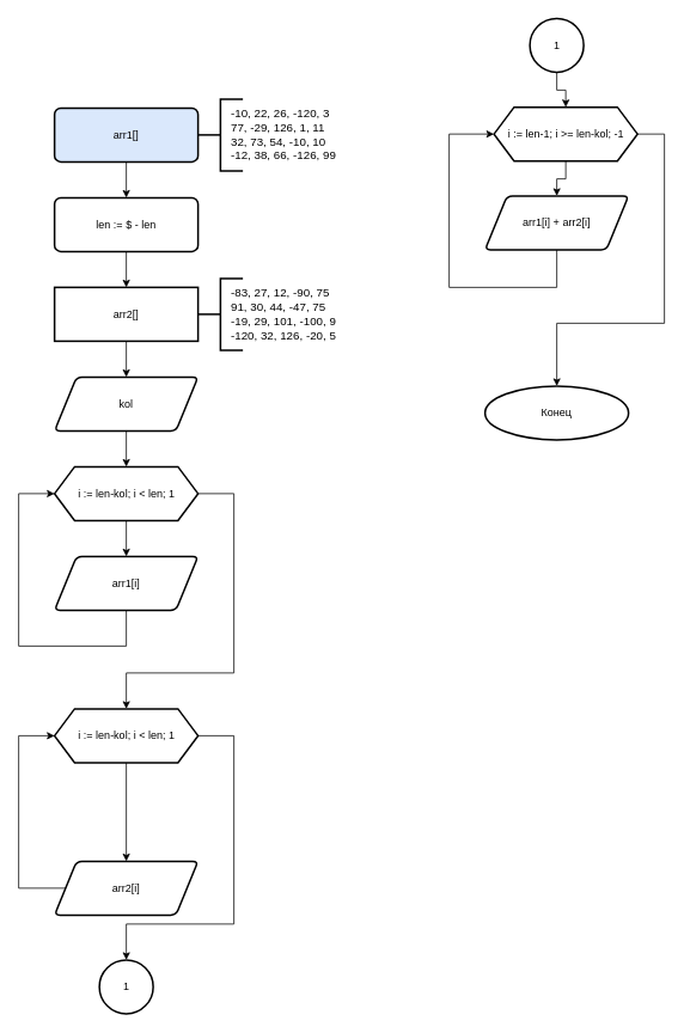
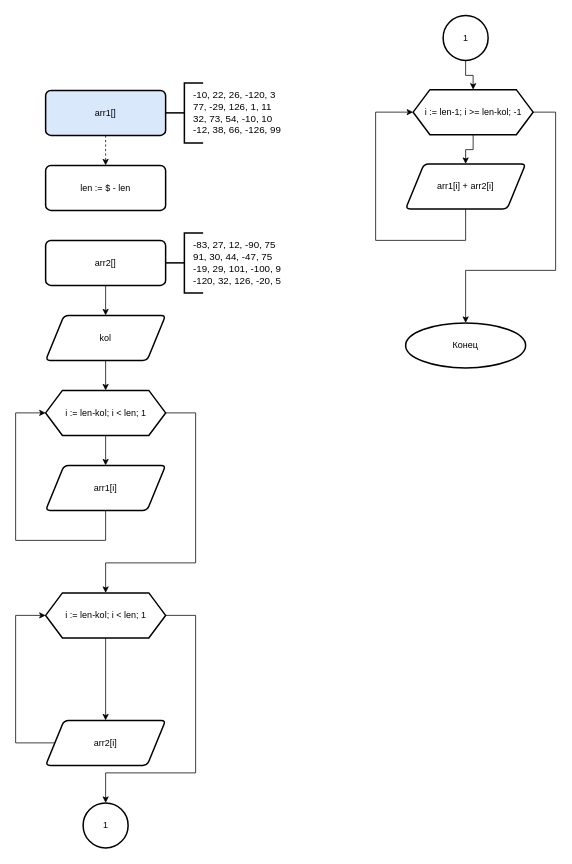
  <mxCell id="0" />
  <mxCell id="1" parent="0" />
  <mxCell id="2" style="edgeStyle=orthogonalEdgeStyle;rounded=0;orthogonalLoop=1;jettySize=auto;html=1;exitX=0.5;exitY=1;exitDx=0;exitDy=0;entryX=0.5;entryY=0;entryDx=0;entryDy=0;" parent="1" source="3" target="14" edge="1"><mxGeometry relative="1" as="geometry" /></mxCell>
  <mxCell id="3" value="kol" style="shape=parallelogram;html=1;strokeWidth=2;perimeter=parallelogramPerimeter;whiteSpace=wrap;rounded=1;arcSize=12;size=0.154;" parent="1" vertex="1"><mxGeometry x="60" y="420" width="160" height="60" as="geometry" /></mxCell>
- <mxCell id="4" style="edgeStyle=orthogonalEdgeStyle;rounded=0;orthogonalLoop=1;jettySize=auto;html=1;exitX=0.5;exitY=1;exitDx=0;exitDy=0;entryX=0.5;entryY=0;entryDx=0;entryDy=0;" parent="1" source="5" target="16" edge="1"><mxGeometry relative="1" as="geometry" /></mxCell>
+ <mxCell id="4" style="edgeStyle=orthogonalEdgeStyle;rounded=0;orthogonalLoop=1;jettySize=auto;html=1;exitX=0.5;exitY=1;exitDx=0;exitDy=0;entryX=0.5;entryY=0;entryDx=0;entryDy=0;dashed=1;" parent="1" source="5" target="16" edge="1"><mxGeometry relative="1" as="geometry" /></mxCell>
  <mxCell id="5" value="arr1[]" style="rounded=1;whiteSpace=wrap;html=1;absoluteArcSize=1;arcSize=14;strokeWidth=2;fillColor=#dae8fc;" parent="1" vertex="1"><mxGeometry x="60" y="120" width="160" height="60" as="geometry" /></mxCell>
  <mxCell id="6" style="edgeStyle=orthogonalEdgeStyle;rounded=0;orthogonalLoop=1;jettySize=auto;html=1;exitX=0.5;exitY=1;exitDx=0;exitDy=0;entryX=0.5;entryY=0;entryDx=0;entryDy=0;" parent="1" source="7" target="3" edge="1"><mxGeometry relative="1" as="geometry" /></mxCell>
- <mxCell id="7" value="arr2[]" style="whiteSpace=wrap;html=1;absoluteArcSize=1;arcSize=14;strokeWidth=2;rounded=0;" parent="1" vertex="1"><mxGeometry x="60" y="320" width="160" height="60" as="geometry" /></mxCell>
+ <mxCell id="7" value="arr2[]" style="rounded=1;whiteSpace=wrap;html=1;absoluteArcSize=1;arcSize=14;strokeWidth=2;" parent="1" vertex="1"><mxGeometry x="60" y="320" width="160" height="60" as="geometry" /></mxCell>
  <mxCell id="8" value="" style="strokeWidth=2;html=1;shape=mxgraph.flowchart.annotation_2;align=left;labelPosition=right;pointerEvents=1;connectable=0;" parent="1" vertex="1"><mxGeometry x="220" y="110" width="50" height="80" as="geometry" /></mxCell>
  <mxCell id="9" value="&lt;span style=&quot;font-family: , &amp;#34;blinkmacsystemfont&amp;#34; , &amp;#34;roboto&amp;#34; , &amp;#34;open sans&amp;#34; , &amp;#34;helvetica neue&amp;#34; , &amp;#34;noto sans armenian&amp;#34; , &amp;#34;noto sans bengali&amp;#34; , &amp;#34;noto sans cherokee&amp;#34; , &amp;#34;noto sans devanagari&amp;#34; , &amp;#34;noto sans ethiopic&amp;#34; , &amp;#34;noto sans georgian&amp;#34; , &amp;#34;noto sans hebrew&amp;#34; , &amp;#34;noto sans kannada&amp;#34; , &amp;#34;noto sans khmer&amp;#34; , &amp;#34;noto sans lao&amp;#34; , &amp;#34;noto sans osmanya&amp;#34; , &amp;#34;noto sans tamil&amp;#34; , &amp;#34;noto sans telugu&amp;#34; , &amp;#34;noto sans thai&amp;#34; , sans-serif ; font-size: 13px ; white-space: normal ; background-color: rgb(255 , 255 , 255)&quot;&gt;-10, 22, 26, -120, 3&lt;/span&gt;&lt;br style=&quot;font-family: , &amp;#34;blinkmacsystemfont&amp;#34; , &amp;#34;roboto&amp;#34; , &amp;#34;open sans&amp;#34; , &amp;#34;helvetica neue&amp;#34; , &amp;#34;noto sans armenian&amp;#34; , &amp;#34;noto sans bengali&amp;#34; , &amp;#34;noto sans cherokee&amp;#34; , &amp;#34;noto sans devanagari&amp;#34; , &amp;#34;noto sans ethiopic&amp;#34; , &amp;#34;noto sans georgian&amp;#34; , &amp;#34;noto sans hebrew&amp;#34; , &amp;#34;noto sans kannada&amp;#34; , &amp;#34;noto sans khmer&amp;#34; , &amp;#34;noto sans lao&amp;#34; , &amp;#34;noto sans osmanya&amp;#34; , &amp;#34;noto sans tamil&amp;#34; , &amp;#34;noto sans telugu&amp;#34; , &amp;#34;noto sans thai&amp;#34; , sans-serif ; font-size: 13px ; white-space: normal ; background-color: rgb(255 , 255 , 255)&quot;&gt;&lt;span style=&quot;font-family: , &amp;#34;blinkmacsystemfont&amp;#34; , &amp;#34;roboto&amp;#34; , &amp;#34;open sans&amp;#34; , &amp;#34;helvetica neue&amp;#34; , &amp;#34;noto sans armenian&amp;#34; , &amp;#34;noto sans bengali&amp;#34; , &amp;#34;noto sans cherokee&amp;#34; , &amp;#34;noto sans devanagari&amp;#34; , &amp;#34;noto sans ethiopic&amp;#34; , &amp;#34;noto sans georgian&amp;#34; , &amp;#34;noto sans hebrew&amp;#34; , &amp;#34;noto sans kannada&amp;#34; , &amp;#34;noto sans khmer&amp;#34; , &amp;#34;noto sans lao&amp;#34; , &amp;#34;noto sans osmanya&amp;#34; , &amp;#34;noto sans tamil&amp;#34; , &amp;#34;noto sans telugu&amp;#34; , &amp;#34;noto sans thai&amp;#34; , sans-serif ; font-size: 13px ; white-space: normal ; background-color: rgb(255 , 255 , 255)&quot;&gt;77, -29, 126, 1, 11&lt;/span&gt;&lt;br style=&quot;font-family: , &amp;#34;blinkmacsystemfont&amp;#34; , &amp;#34;roboto&amp;#34; , &amp;#34;open sans&amp;#34; , &amp;#34;helvetica neue&amp;#34; , &amp;#34;noto sans armenian&amp;#34; , &amp;#34;noto sans bengali&amp;#34; , &amp;#34;noto sans cherokee&amp;#34; , &amp;#34;noto sans devanagari&amp;#34; , &amp;#34;noto sans ethiopic&amp;#34; , &amp;#34;noto sans georgian&amp;#34; , &amp;#34;noto sans hebrew&amp;#34; , &amp;#34;noto sans kannada&amp;#34; , &amp;#34;noto sans khmer&amp;#34; , &amp;#34;noto sans lao&amp;#34; , &amp;#34;noto sans osmanya&amp;#34; , &amp;#34;noto sans tamil&amp;#34; , &amp;#34;noto sans telugu&amp;#34; , &amp;#34;noto sans thai&amp;#34; , sans-serif ; font-size: 13px ; white-space: normal ; background-color: rgb(255 , 255 , 255)&quot;&gt;&lt;span style=&quot;font-family: , &amp;#34;blinkmacsystemfont&amp;#34; , &amp;#34;roboto&amp;#34; , &amp;#34;open sans&amp;#34; , &amp;#34;helvetica neue&amp;#34; , &amp;#34;noto sans armenian&amp;#34; , &amp;#34;noto sans bengali&amp;#34; , &amp;#34;noto sans cherokee&amp;#34; , &amp;#34;noto sans devanagari&amp;#34; , &amp;#34;noto sans ethiopic&amp;#34; , &amp;#34;noto sans georgian&amp;#34; , &amp;#34;noto sans hebrew&amp;#34; , &amp;#34;noto sans kannada&amp;#34; , &amp;#34;noto sans khmer&amp;#34; , &amp;#34;noto sans lao&amp;#34; , &amp;#34;noto sans osmanya&amp;#34; , &amp;#34;noto sans tamil&amp;#34; , &amp;#34;noto sans telugu&amp;#34; , &amp;#34;noto sans thai&amp;#34; , sans-serif ; font-size: 13px ; white-space: normal ; background-color: rgb(255 , 255 , 255)&quot;&gt;32, 73, 54, -10, 10&lt;/span&gt;&lt;br style=&quot;font-family: , &amp;#34;blinkmacsystemfont&amp;#34; , &amp;#34;roboto&amp;#34; , &amp;#34;open sans&amp;#34; , &amp;#34;helvetica neue&amp;#34; , &amp;#34;noto sans armenian&amp;#34; , &amp;#34;noto sans bengali&amp;#34; , &amp;#34;noto sans cherokee&amp;#34; , &amp;#34;noto sans devanagari&amp;#34; , &amp;#34;noto sans ethiopic&amp;#34; , &amp;#34;noto sans georgian&amp;#34; , &amp;#34;noto sans hebrew&amp;#34; , &amp;#34;noto sans kannada&amp;#34; , &amp;#34;noto sans khmer&amp;#34; , &amp;#34;noto sans lao&amp;#34; , &amp;#34;noto sans osmanya&amp;#34; , &amp;#34;noto sans tamil&amp;#34; , &amp;#34;noto sans telugu&amp;#34; , &amp;#34;noto sans thai&amp;#34; , sans-serif ; font-size: 13px ; white-space: normal ; background-color: rgb(255 , 255 , 255)&quot;&gt;&lt;span style=&quot;font-family: , &amp;#34;blinkmacsystemfont&amp;#34; , &amp;#34;roboto&amp;#34; , &amp;#34;open sans&amp;#34; , &amp;#34;helvetica neue&amp;#34; , &amp;#34;noto sans armenian&amp;#34; , &amp;#34;noto sans bengali&amp;#34; , &amp;#34;noto sans cherokee&amp;#34; , &amp;#34;noto sans devanagari&amp;#34; , &amp;#34;noto sans ethiopic&amp;#34; , &amp;#34;noto sans georgian&amp;#34; , &amp;#34;noto sans hebrew&amp;#34; , &amp;#34;noto sans kannada&amp;#34; , &amp;#34;noto sans khmer&amp;#34; , &amp;#34;noto sans lao&amp;#34; , &amp;#34;noto sans osmanya&amp;#34; , &amp;#34;noto sans tamil&amp;#34; , &amp;#34;noto sans telugu&amp;#34; , &amp;#34;noto sans thai&amp;#34; , sans-serif ; font-size: 13px ; white-space: normal ; background-color: rgb(255 , 255 , 255)&quot;&gt;-12, 38, 66, -126, 99&lt;/span&gt;" style="text;html=1;strokeColor=none;fillColor=none;align=left;verticalAlign=middle;whiteSpace=wrap;rounded=0;" parent="1" vertex="1"><mxGeometry x="255" y="114" width="145" height="70" as="geometry" /></mxCell>
  <mxCell id="10" value="" style="strokeWidth=2;html=1;shape=mxgraph.flowchart.annotation_2;align=left;labelPosition=right;pointerEvents=1;connectable=0;" parent="1" vertex="1"><mxGeometry x="220" y="310" width="50" height="80" as="geometry" /></mxCell>
  <mxCell id="11" value="&lt;span style=&quot;font-family: , &amp;#34;blinkmacsystemfont&amp;#34; , &amp;#34;roboto&amp;#34; , &amp;#34;open sans&amp;#34; , &amp;#34;helvetica neue&amp;#34; , &amp;#34;noto sans armenian&amp;#34; , &amp;#34;noto sans bengali&amp;#34; , &amp;#34;noto sans cherokee&amp;#34; , &amp;#34;noto sans devanagari&amp;#34; , &amp;#34;noto sans ethiopic&amp;#34; , &amp;#34;noto sans georgian&amp;#34; , &amp;#34;noto sans hebrew&amp;#34; , &amp;#34;noto sans kannada&amp;#34; , &amp;#34;noto sans khmer&amp;#34; , &amp;#34;noto sans lao&amp;#34; , &amp;#34;noto sans osmanya&amp;#34; , &amp;#34;noto sans tamil&amp;#34; , &amp;#34;noto sans telugu&amp;#34; , &amp;#34;noto sans thai&amp;#34; , sans-serif ; font-size: 13px ; background-color: rgb(255 , 255 , 255)&quot;&gt;-83, 27, 12, -90, 75&lt;/span&gt;&lt;br style=&quot;font-family: , &amp;#34;blinkmacsystemfont&amp;#34; , &amp;#34;roboto&amp;#34; , &amp;#34;open sans&amp;#34; , &amp;#34;helvetica neue&amp;#34; , &amp;#34;noto sans armenian&amp;#34; , &amp;#34;noto sans bengali&amp;#34; , &amp;#34;noto sans cherokee&amp;#34; , &amp;#34;noto sans devanagari&amp;#34; , &amp;#34;noto sans ethiopic&amp;#34; , &amp;#34;noto sans georgian&amp;#34; , &amp;#34;noto sans hebrew&amp;#34; , &amp;#34;noto sans kannada&amp;#34; , &amp;#34;noto sans khmer&amp;#34; , &amp;#34;noto sans lao&amp;#34; , &amp;#34;noto sans osmanya&amp;#34; , &amp;#34;noto sans tamil&amp;#34; , &amp;#34;noto sans telugu&amp;#34; , &amp;#34;noto sans thai&amp;#34; , sans-serif ; font-size: 13px ; background-color: rgb(255 , 255 , 255)&quot;&gt;&lt;span style=&quot;font-family: , &amp;#34;blinkmacsystemfont&amp;#34; , &amp;#34;roboto&amp;#34; , &amp;#34;open sans&amp;#34; , &amp;#34;helvetica neue&amp;#34; , &amp;#34;noto sans armenian&amp;#34; , &amp;#34;noto sans bengali&amp;#34; , &amp;#34;noto sans cherokee&amp;#34; , &amp;#34;noto sans devanagari&amp;#34; , &amp;#34;noto sans ethiopic&amp;#34; , &amp;#34;noto sans georgian&amp;#34; , &amp;#34;noto sans hebrew&amp;#34; , &amp;#34;noto sans kannada&amp;#34; , &amp;#34;noto sans khmer&amp;#34; , &amp;#34;noto sans lao&amp;#34; , &amp;#34;noto sans osmanya&amp;#34; , &amp;#34;noto sans tamil&amp;#34; , &amp;#34;noto sans telugu&amp;#34; , &amp;#34;noto sans thai&amp;#34; , sans-serif ; font-size: 13px ; background-color: rgb(255 , 255 , 255)&quot;&gt;91, 30, 44, -47, 75&lt;/span&gt;&lt;br style=&quot;font-family: , &amp;#34;blinkmacsystemfont&amp;#34; , &amp;#34;roboto&amp;#34; , &amp;#34;open sans&amp;#34; , &amp;#34;helvetica neue&amp;#34; , &amp;#34;noto sans armenian&amp;#34; , &amp;#34;noto sans bengali&amp;#34; , &amp;#34;noto sans cherokee&amp;#34; , &amp;#34;noto sans devanagari&amp;#34; , &amp;#34;noto sans ethiopic&amp;#34; , &amp;#34;noto sans georgian&amp;#34; , &amp;#34;noto sans hebrew&amp;#34; , &amp;#34;noto sans kannada&amp;#34; , &amp;#34;noto sans khmer&amp;#34; , &amp;#34;noto sans lao&amp;#34; , &amp;#34;noto sans osmanya&amp;#34; , &amp;#34;noto sans tamil&amp;#34; , &amp;#34;noto sans telugu&amp;#34; , &amp;#34;noto sans thai&amp;#34; , sans-serif ; font-size: 13px ; background-color: rgb(255 , 255 , 255)&quot;&gt;&lt;span style=&quot;font-family: , &amp;#34;blinkmacsystemfont&amp;#34; , &amp;#34;roboto&amp;#34; , &amp;#34;open sans&amp;#34; , &amp;#34;helvetica neue&amp;#34; , &amp;#34;noto sans armenian&amp;#34; , &amp;#34;noto sans bengali&amp;#34; , &amp;#34;noto sans cherokee&amp;#34; , &amp;#34;noto sans devanagari&amp;#34; , &amp;#34;noto sans ethiopic&amp;#34; , &amp;#34;noto sans georgian&amp;#34; , &amp;#34;noto sans hebrew&amp;#34; , &amp;#34;noto sans kannada&amp;#34; , &amp;#34;noto sans khmer&amp;#34; , &amp;#34;noto sans lao&amp;#34; , &amp;#34;noto sans osmanya&amp;#34; , &amp;#34;noto sans tamil&amp;#34; , &amp;#34;noto sans telugu&amp;#34; , &amp;#34;noto sans thai&amp;#34; , sans-serif ; font-size: 13px ; background-color: rgb(255 , 255 , 255)&quot;&gt;-19, 29, 101, -100, 9&lt;/span&gt;&lt;br style=&quot;font-family: , &amp;#34;blinkmacsystemfont&amp;#34; , &amp;#34;roboto&amp;#34; , &amp;#34;open sans&amp;#34; , &amp;#34;helvetica neue&amp;#34; , &amp;#34;noto sans armenian&amp;#34; , &amp;#34;noto sans bengali&amp;#34; , &amp;#34;noto sans cherokee&amp;#34; , &amp;#34;noto sans devanagari&amp;#34; , &amp;#34;noto sans ethiopic&amp;#34; , &amp;#34;noto sans georgian&amp;#34; , &amp;#34;noto sans hebrew&amp;#34; , &amp;#34;noto sans kannada&amp;#34; , &amp;#34;noto sans khmer&amp;#34; , &amp;#34;noto sans lao&amp;#34; , &amp;#34;noto sans osmanya&amp;#34; , &amp;#34;noto sans tamil&amp;#34; , &amp;#34;noto sans telugu&amp;#34; , &amp;#34;noto sans thai&amp;#34; , sans-serif ; font-size: 13px ; background-color: rgb(255 , 255 , 255)&quot;&gt;&lt;span style=&quot;font-family: , &amp;#34;blinkmacsystemfont&amp;#34; , &amp;#34;roboto&amp;#34; , &amp;#34;open sans&amp;#34; , &amp;#34;helvetica neue&amp;#34; , &amp;#34;noto sans armenian&amp;#34; , &amp;#34;noto sans bengali&amp;#34; , &amp;#34;noto sans cherokee&amp;#34; , &amp;#34;noto sans devanagari&amp;#34; , &amp;#34;noto sans ethiopic&amp;#34; , &amp;#34;noto sans georgian&amp;#34; , &amp;#34;noto sans hebrew&amp;#34; , &amp;#34;noto sans kannada&amp;#34; , &amp;#34;noto sans khmer&amp;#34; , &amp;#34;noto sans lao&amp;#34; , &amp;#34;noto sans osmanya&amp;#34; , &amp;#34;noto sans tamil&amp;#34; , &amp;#34;noto sans telugu&amp;#34; , &amp;#34;noto sans thai&amp;#34; , sans-serif ; font-size: 13px ; background-color: rgb(255 , 255 , 255)&quot;&gt;-120, 32, 126, -20, 5&lt;/span&gt;" style="text;html=1;strokeColor=none;fillColor=none;align=left;verticalAlign=middle;whiteSpace=wrap;rounded=0;" parent="1" vertex="1"><mxGeometry x="255" y="315" width="135" height="70" as="geometry" /></mxCell>
  <mxCell id="12" style="edgeStyle=orthogonalEdgeStyle;rounded=0;orthogonalLoop=1;jettySize=auto;html=1;exitX=0.5;exitY=1;exitDx=0;exitDy=0;entryX=0.5;entryY=0;entryDx=0;entryDy=0;" parent="1" source="14" target="18" edge="1"><mxGeometry relative="1" as="geometry" /></mxCell>
  <mxCell id="13" style="edgeStyle=orthogonalEdgeStyle;rounded=0;orthogonalLoop=1;jettySize=auto;html=1;exitX=1;exitY=0.5;exitDx=0;exitDy=0;entryX=0.5;entryY=0;entryDx=0;entryDy=0;" parent="1" source="14" target="21" edge="1"><mxGeometry relative="1" as="geometry"><Array as="points"><mxPoint x="260" y="550" /><mxPoint x="260" y="750" /><mxPoint x="140" y="750" /></Array></mxGeometry></mxCell>
  <mxCell id="14" value="i := len-kol; i &amp;lt; len; 1" style="verticalLabelPosition=middle;verticalAlign=middle;html=1;strokeWidth=2;shape=hexagon;perimeter=hexagonPerimeter2;arcSize=6;size=0.14;labelPosition=center;align=center;" parent="1" vertex="1"><mxGeometry x="60" y="520" width="160" height="60" as="geometry" /></mxCell>
- <mxCell id="15" style="edgeStyle=orthogonalEdgeStyle;rounded=0;orthogonalLoop=1;jettySize=auto;html=1;exitX=0.5;exitY=1;exitDx=0;exitDy=0;entryX=0.5;entryY=0;entryDx=0;entryDy=0;" parent="1" source="16" target="7" edge="1"><mxGeometry relative="1" as="geometry" /></mxCell>
  <mxCell id="16" value="len := $ - len" style="rounded=1;whiteSpace=wrap;html=1;absoluteArcSize=1;arcSize=14;strokeWidth=2;" parent="1" vertex="1"><mxGeometry x="60" y="220" width="160" height="60" as="geometry" /></mxCell>
  <mxCell id="17" style="edgeStyle=orthogonalEdgeStyle;rounded=0;orthogonalLoop=1;jettySize=auto;html=1;exitX=0.5;exitY=1;exitDx=0;exitDy=0;entryX=0;entryY=0.5;entryDx=0;entryDy=0;" parent="1" source="18" target="14" edge="1"><mxGeometry relative="1" as="geometry"><Array as="points"><mxPoint x="140" y="720" /><mxPoint x="20" y="720" /><mxPoint x="20" y="550" /></Array></mxGeometry></mxCell>
  <mxCell id="18" value="arr1[i]" style="shape=parallelogram;html=1;strokeWidth=2;perimeter=parallelogramPerimeter;whiteSpace=wrap;rounded=1;arcSize=12;size=0.154;" parent="1" vertex="1"><mxGeometry x="60" y="620" width="160" height="60" as="geometry" /></mxCell>
  <mxCell id="19" style="edgeStyle=orthogonalEdgeStyle;rounded=0;orthogonalLoop=1;jettySize=auto;html=1;exitX=0.5;exitY=1;exitDx=0;exitDy=0;entryX=0.5;entryY=0;entryDx=0;entryDy=0;" parent="1" source="21" target="23" edge="1"><mxGeometry relative="1" as="geometry" /></mxCell>
  <mxCell id="20" style="edgeStyle=orthogonalEdgeStyle;rounded=0;orthogonalLoop=1;jettySize=auto;html=1;exitX=1;exitY=0.5;exitDx=0;exitDy=0;entryX=0.5;entryY=0;entryDx=0;entryDy=0;entryPerimeter=0;" parent="1" source="21" target="24" edge="1"><mxGeometry relative="1" as="geometry"><Array as="points"><mxPoint x="260" y="820" /><mxPoint x="260" y="1030" /><mxPoint x="140" y="1030" /></Array></mxGeometry></mxCell>
  <mxCell id="21" value="i := len-kol; i &amp;lt; len; 1" style="verticalLabelPosition=middle;verticalAlign=middle;html=1;strokeWidth=2;shape=hexagon;perimeter=hexagonPerimeter2;arcSize=6;size=0.14;labelPosition=center;align=center;" parent="1" vertex="1"><mxGeometry x="60" y="790" width="160" height="60" as="geometry" /></mxCell>
  <mxCell id="22" style="edgeStyle=orthogonalEdgeStyle;rounded=0;orthogonalLoop=1;jettySize=auto;html=1;exitX=0.5;exitY=1;exitDx=0;exitDy=0;entryX=0;entryY=0.5;entryDx=0;entryDy=0;" parent="1" source="23" target="21" edge="1"><mxGeometry relative="1" as="geometry"><Array as="points"><mxPoint x="140" y="990" /><mxPoint x="20" y="990" /><mxPoint x="20" y="820" /></Array></mxGeometry></mxCell>
  <mxCell id="23" value="arr2[i]" style="shape=parallelogram;html=1;strokeWidth=2;perimeter=parallelogramPerimeter;whiteSpace=wrap;rounded=1;arcSize=12;size=0.154;" parent="1" vertex="1"><mxGeometry x="60" y="960" width="160" height="60" as="geometry" /></mxCell>
  <mxCell id="24" value="1" style="verticalLabelPosition=middle;verticalAlign=middle;html=1;strokeWidth=2;shape=mxgraph.flowchart.on-page_reference;labelPosition=center;align=center;" parent="1" vertex="1"><mxGeometry x="110" y="1070" width="60" height="60" as="geometry" /></mxCell>
  <mxCell id="25" style="edgeStyle=orthogonalEdgeStyle;rounded=0;orthogonalLoop=1;jettySize=auto;html=1;exitX=0.5;exitY=1;exitDx=0;exitDy=0;exitPerimeter=0;entryX=0.5;entryY=0;entryDx=0;entryDy=0;" parent="1" source="26" target="29" edge="1"><mxGeometry relative="1" as="geometry" /></mxCell>
  <mxCell id="26" value="1" style="verticalLabelPosition=middle;verticalAlign=middle;html=1;strokeWidth=2;shape=mxgraph.flowchart.on-page_reference;labelPosition=center;align=center;" parent="1" vertex="1"><mxGeometry x="590" y="20" width="60" height="60" as="geometry" /></mxCell>
  <mxCell id="27" style="edgeStyle=orthogonalEdgeStyle;rounded=0;orthogonalLoop=1;jettySize=auto;html=1;exitX=0.5;exitY=1;exitDx=0;exitDy=0;entryX=0.5;entryY=0;entryDx=0;entryDy=0;" parent="1" source="29" target="31" edge="1"><mxGeometry relative="1" as="geometry" /></mxCell>
  <mxCell id="28" style="edgeStyle=orthogonalEdgeStyle;rounded=0;orthogonalLoop=1;jettySize=auto;html=1;exitX=1;exitY=0.5;exitDx=0;exitDy=0;entryX=0.5;entryY=0;entryDx=0;entryDy=0;entryPerimeter=0;" parent="1" source="29" target="32" edge="1"><mxGeometry relative="1" as="geometry"><Array as="points"><mxPoint x="740" y="149" /><mxPoint x="740" y="360" /><mxPoint x="620" y="360" /></Array></mxGeometry></mxCell>
  <mxCell id="29" value="i := len-1; i &amp;gt;= len-kol; -1" style="verticalLabelPosition=middle;verticalAlign=middle;html=1;strokeWidth=2;shape=hexagon;perimeter=hexagonPerimeter2;arcSize=6;size=0.14;labelPosition=center;align=center;" parent="1" vertex="1"><mxGeometry x="550" y="119" width="160" height="60" as="geometry" /></mxCell>
  <mxCell id="30" style="edgeStyle=orthogonalEdgeStyle;rounded=0;orthogonalLoop=1;jettySize=auto;html=1;exitX=0.5;exitY=1;exitDx=0;exitDy=0;entryX=0;entryY=0.5;entryDx=0;entryDy=0;" parent="1" source="31" target="29" edge="1"><mxGeometry relative="1" as="geometry"><mxPoint x="510" y="180" as="targetPoint" /><Array as="points"><mxPoint x="620" y="320" /><mxPoint x="500" y="320" /><mxPoint x="500" y="149" /></Array></mxGeometry></mxCell>
  <mxCell id="31" value="arr1[i] + arr2[i]" style="shape=parallelogram;html=1;strokeWidth=2;perimeter=parallelogramPerimeter;whiteSpace=wrap;rounded=1;arcSize=12;size=0.154;" parent="1" vertex="1"><mxGeometry x="540" y="218" width="160" height="60" as="geometry" /></mxCell>
  <mxCell id="32" value="Конец" style="strokeWidth=2;html=1;shape=mxgraph.flowchart.start_1;whiteSpace=wrap;" parent="1" vertex="1"><mxGeometry x="540" y="430" width="160" height="60" as="geometry" /></mxCell>
